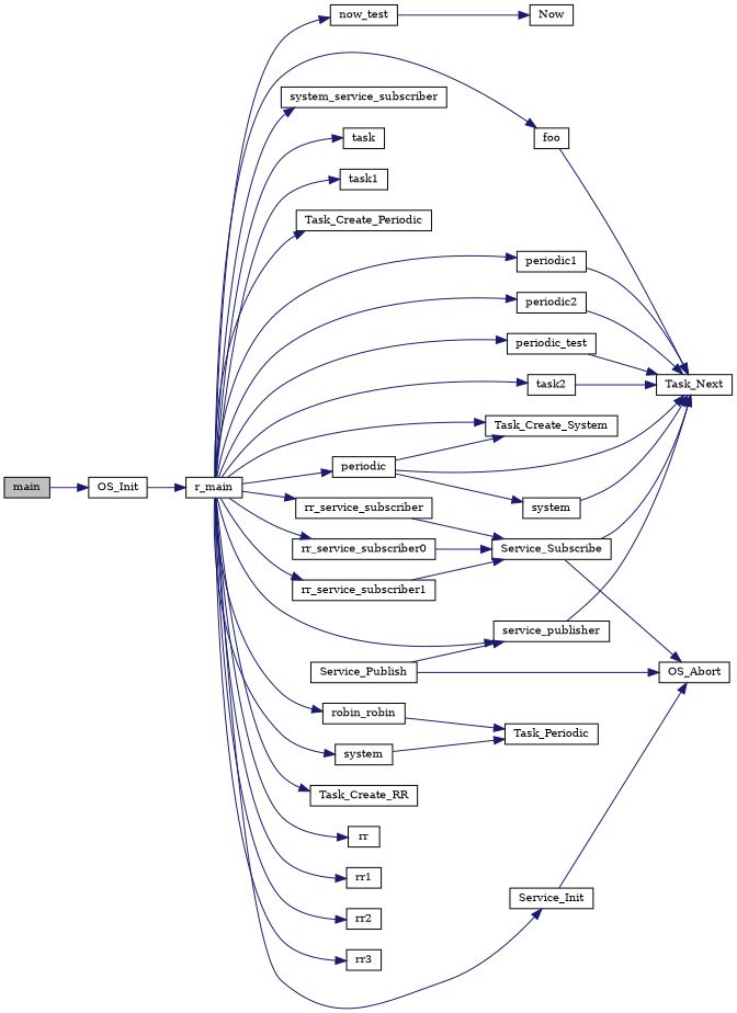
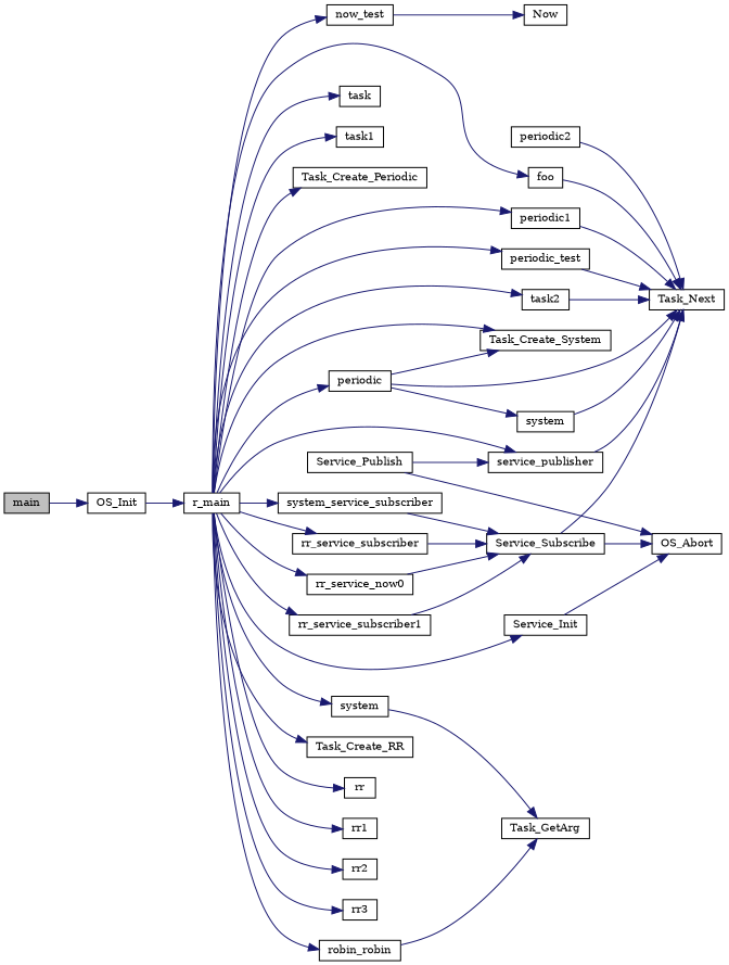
  digraph {
    fontname="DejaVu Serif"
    rankdir=LR
    node [color=black fillcolor=white fontname="DejaVu Serif" fontsize=10 shape=record style=filled]
    edge [color=midnightblue fontname="DejaVu Serif" fontsize=10 labelfontname=Helvetica labelfontsize=10 style=solid]
    n1 [fillcolor=grey75 fontcolor=black height=0.2 label=main width=0.4]
    n2 [height=0.2 label=OS_Init width=0.4]
    n3 [height=0.2 label=r_main width=0.4]
    n4 [height=0.2 label=Task_Create_Periodic width=0.4]
    n5 [height=0.2 label=foo width=0.4]
    n6 [height=0.2 label=Task_Create_RR width=0.4]
    n7 [height=0.2 label=rr width=0.4]
    n8 [height=0.2 label=rr1 width=0.4]
    n9 [height=0.2 label=rr2 width=0.4]
    n10 [height=0.2 label=rr3 width=0.4]
    n11 [height=0.2 label=periodic1 width=0.4]
    n12 [height=0.2 label=periodic2 width=0.4]
    n13 [height=0.2 label=periodic width=0.4]
    n14 [height=0.2 label=Task_Create_System width=0.4]
    n15 [height=0.2 label=now_test width=0.4]
    n16 [height=0.2 label=system width=0.4]
    n17 [height=0.2 label=Service_Init width=0.4]
    n18 [height=0.2 label=system_service_subscriber width=0.4]
    n19 [height=0.2 label=rr_service_subscriber width=0.4]
    n20 [height=0.2 label=service_publisher width=0.4]
-   n21 [height=0.2 label=rr_service_subscriber0 width=0.4]
+   n21 [height=0.2 label=rr_service_now0 width=0.4]
    n22 [height=0.2 label=rr_service_subscriber1 width=0.4]
    n23 [height=0.2 label=robin_robin width=0.4]
    n24 [height=0.2 label=periodic_test width=0.4]
    n25 [height=0.2 label=task width=0.4]
    n26 [height=0.2 label=task1 width=0.4]
    n27 [height=0.2 label=task2 width=0.4]
    n28 [height=0.2 label=Task_Next width=0.4]
    n29 [height=0.2 label=system width=0.4]
    n30 [height=0.2 label=Now width=0.4]
-   n31 [height=0.2 label=Task_Periodic width=0.4]
+   n31 [height=0.2 label=Task_GetArg width=0.4]
    n32 [height=0.2 label=OS_Abort width=0.4]
    n33 [height=0.2 label=Service_Subscribe width=0.4]
    n34 [height=0.2 label=Service_Publish width=0.4]
    n1 -> n2
    n2 -> n3
    n3 -> n4
    n3 -> n5
    n3 -> n6
    n3 -> n7
    n3 -> n8
    n3 -> n9
    n3 -> n10
    n3 -> n11
-   n3 -> n12
    n3 -> n13
    n3 -> n14
    n3 -> n15
    n3 -> n16
    n3 -> n17
    n3 -> n18
    n3 -> n19
    n3 -> n20
    n3 -> n21
    n3 -> n22
    n3 -> n23
    n3 -> n24
    n3 -> n25
    n3 -> n26
    n3 -> n27
    n5 -> n28
    n11 -> n28
    n12 -> n28
    n13 -> n14
    n13 -> n28
    n13 -> n29
    n15 -> n30
    n16 -> n31
    n17 -> n32
+   n18 -> n33
    n19 -> n33
    n20 -> n28
    n21 -> n33
    n22 -> n33
    n23 -> n31
    n24 -> n28
    n27 -> n28
    n29 -> n28
    n33 -> n28
    n33 -> n32
    n34 -> n20
    n34 -> n32
  }
